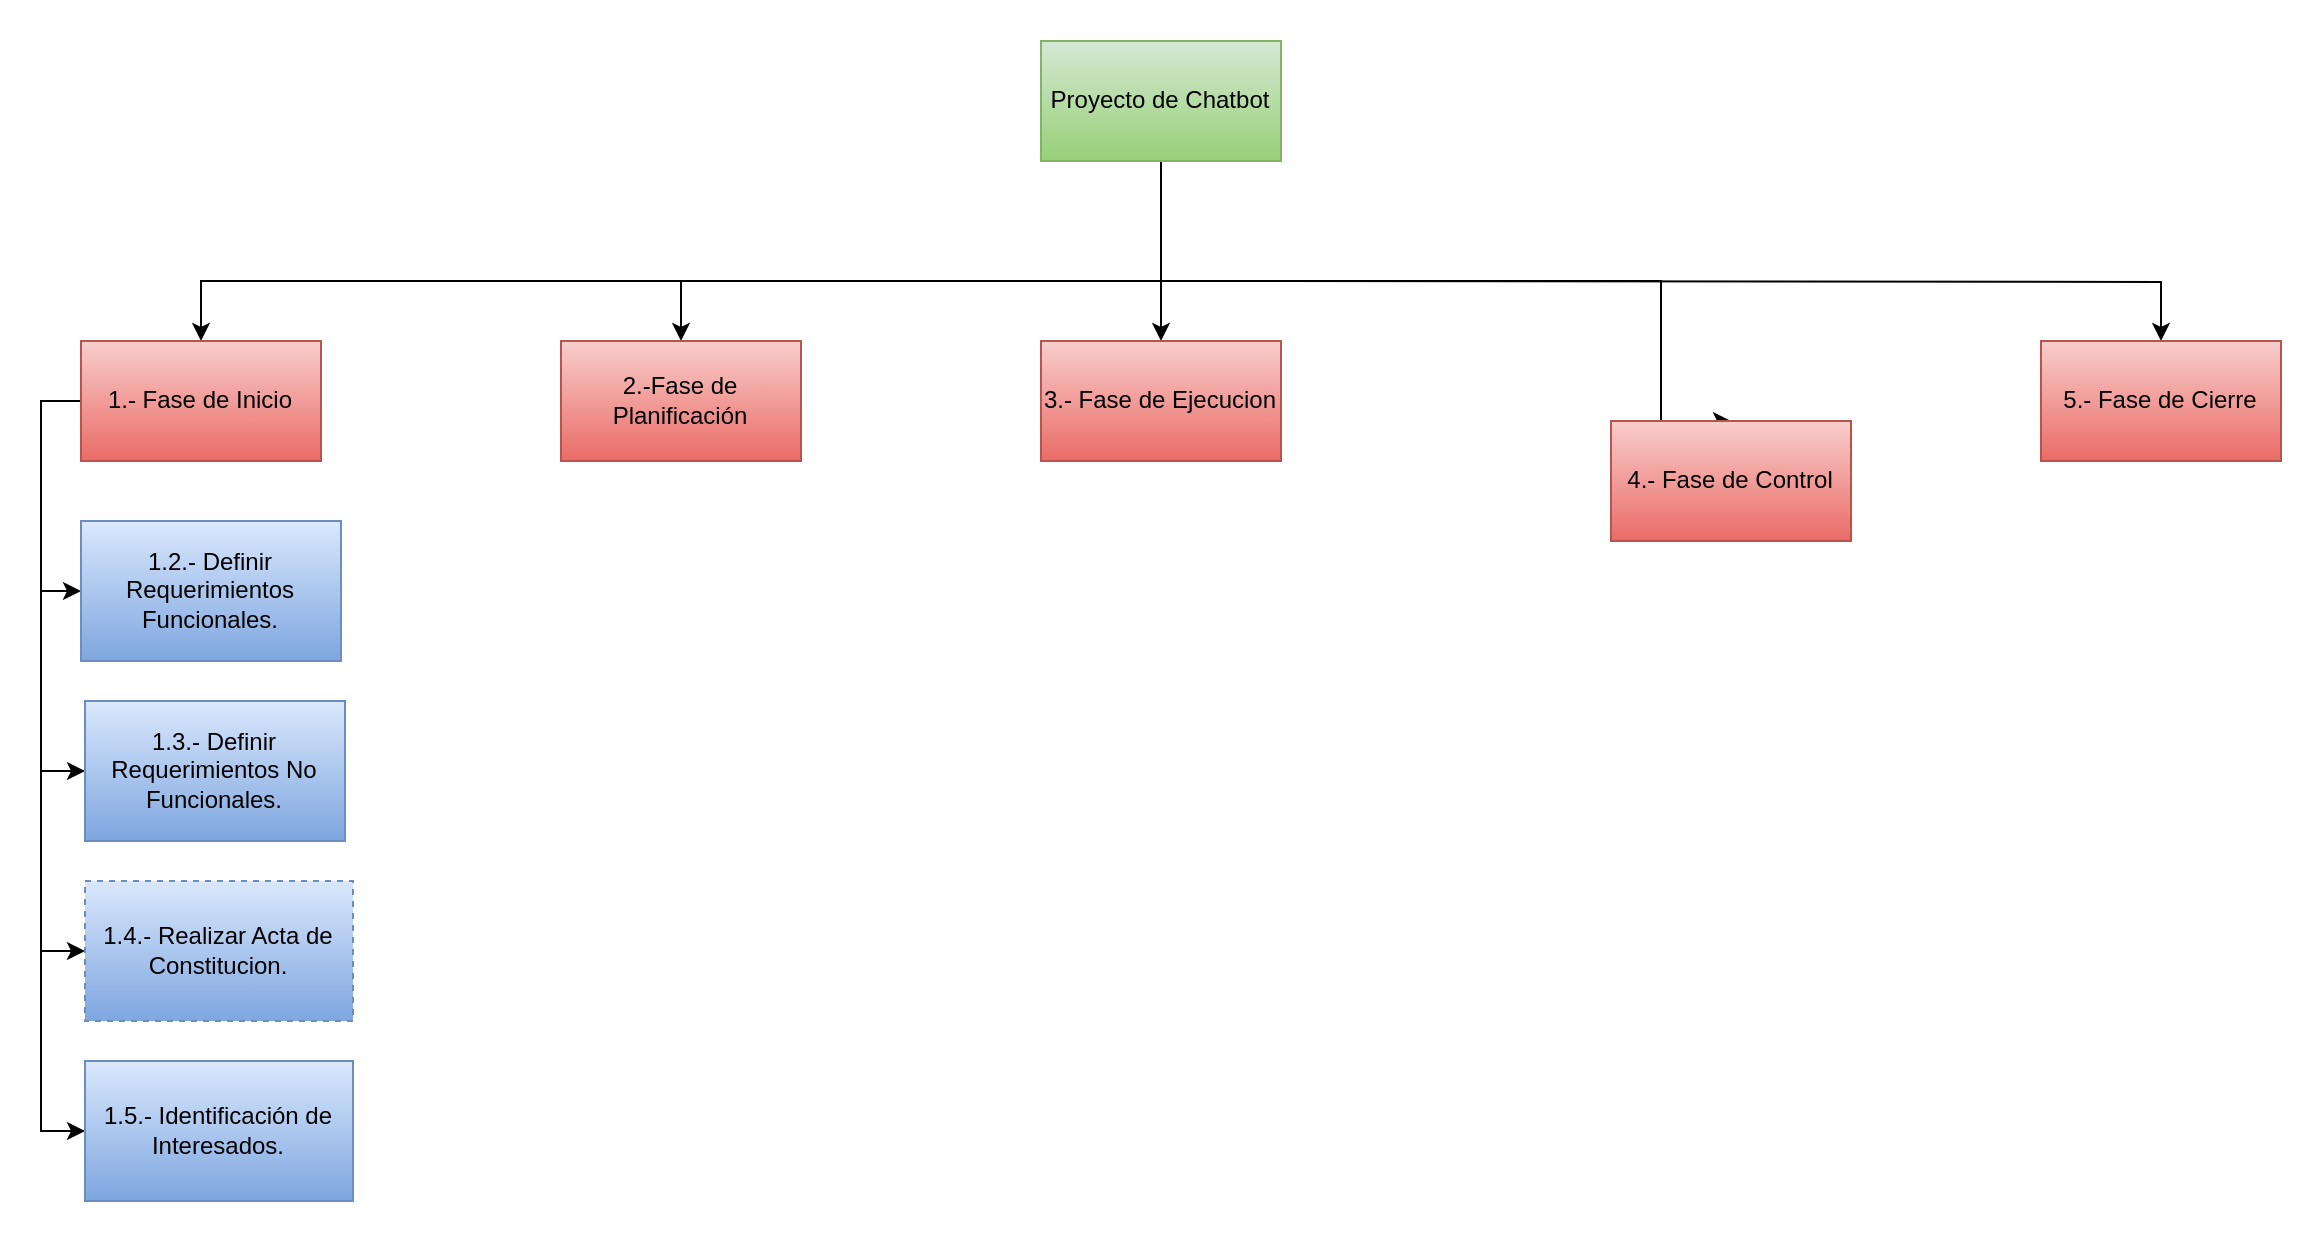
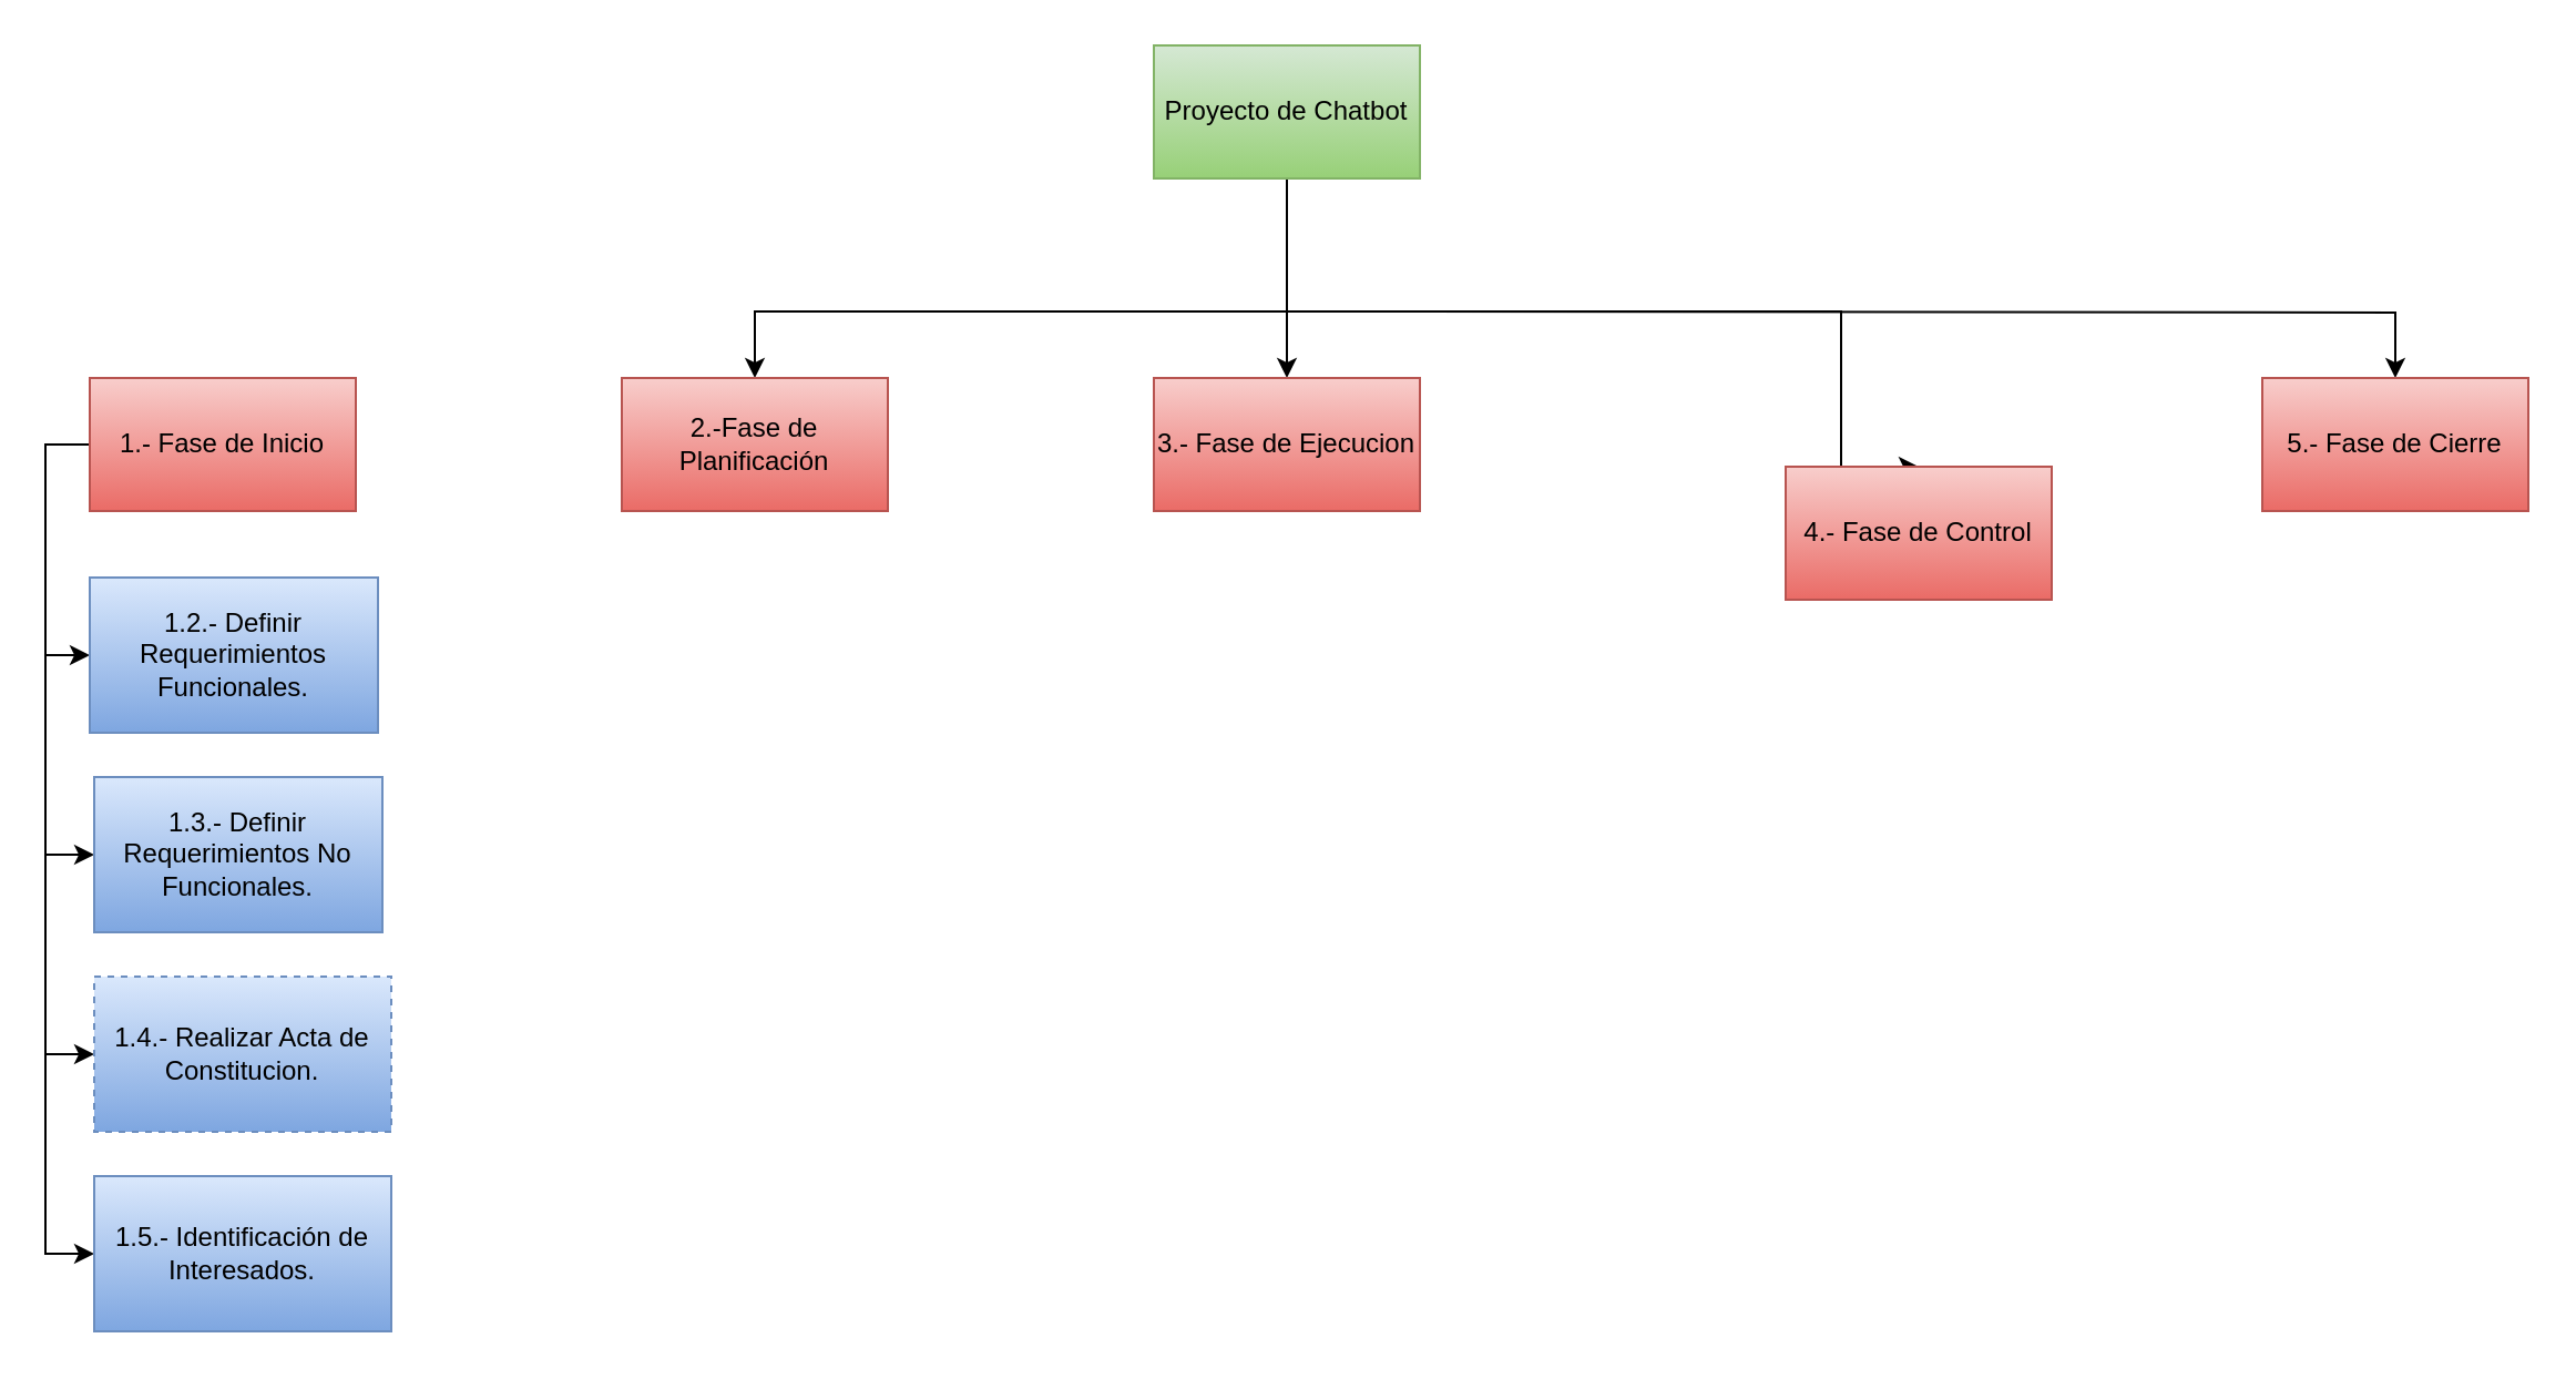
  <mxCell id="0" />
  <mxCell id="1" parent="0" />
  <mxCell id="2" style="edgeStyle=orthogonalEdgeStyle;rounded=0;orthogonalLoop=1;jettySize=auto;html=1;" edge="1" parent="1" source="7" target="13"><mxGeometry relative="1" as="geometry"><Array as="points"><mxPoint x="580" y="140" /><mxPoint x="340" y="140" /></Array></mxGeometry></mxCell>
  <mxCell id="3" style="edgeStyle=orthogonalEdgeStyle;rounded=0;orthogonalLoop=1;jettySize=auto;html=1;" edge="1" parent="1" source="7" target="16"><mxGeometry relative="1" as="geometry" /></mxCell>
- <mxCell id="4" style="edgeStyle=orthogonalEdgeStyle;rounded=0;orthogonalLoop=1;jettySize=auto;html=1;entryX=0.5;entryY=0;entryDx=0;entryDy=0;" edge="1" parent="1" source="7" target="12"><mxGeometry relative="1" as="geometry"><Array as="points"><mxPoint x="580" y="140" /><mxPoint x="100" y="140" /></Array></mxGeometry></mxCell>
  <mxCell id="5" style="edgeStyle=orthogonalEdgeStyle;rounded=0;orthogonalLoop=1;jettySize=auto;html=1;entryX=0.5;entryY=0;entryDx=0;entryDy=0;" edge="1" parent="1" source="7" target="14"><mxGeometry relative="1" as="geometry"><Array as="points"><mxPoint x="580" y="140" /><mxPoint x="830" y="140" /></Array></mxGeometry></mxCell>
  <mxCell id="6" style="edgeStyle=orthogonalEdgeStyle;rounded=0;orthogonalLoop=1;jettySize=auto;html=1;entryX=0.5;entryY=0;entryDx=0;entryDy=0;" edge="1" parent="1" target="15"><mxGeometry relative="1" as="geometry"><mxPoint x="640" y="140" as="sourcePoint" /><mxPoint x="1080" y="260" as="targetPoint" /></mxGeometry></mxCell>
  <mxCell id="7" value="Proyecto de Chatbot" style="rounded=0;whiteSpace=wrap;html=1;fillColor=#d5e8d4;strokeColor=#82b366;gradientColor=#97d077;" vertex="1" parent="1"><mxGeometry x="520" y="20" width="120" height="60" as="geometry" /></mxCell>
  <mxCell id="8" style="edgeStyle=orthogonalEdgeStyle;rounded=0;orthogonalLoop=1;jettySize=auto;html=1;entryX=0;entryY=0.5;entryDx=0;entryDy=0;" edge="1" parent="1" source="12" target="17"><mxGeometry relative="1" as="geometry"><Array as="points"><mxPoint x="20" y="200" /><mxPoint x="20" y="295" /></Array></mxGeometry></mxCell>
  <mxCell id="9" style="edgeStyle=orthogonalEdgeStyle;rounded=0;orthogonalLoop=1;jettySize=auto;html=1;entryX=0;entryY=0.5;entryDx=0;entryDy=0;" edge="1" parent="1" source="12" target="19"><mxGeometry relative="1" as="geometry"><Array as="points"><mxPoint x="20" y="200" /><mxPoint x="20" y="385" /></Array></mxGeometry></mxCell>
  <mxCell id="10" style="edgeStyle=orthogonalEdgeStyle;rounded=0;orthogonalLoop=1;jettySize=auto;html=1;entryX=0;entryY=0.5;entryDx=0;entryDy=0;" edge="1" parent="1" source="12" target="18"><mxGeometry relative="1" as="geometry"><Array as="points"><mxPoint x="20" y="200" /><mxPoint x="20" y="475" /></Array></mxGeometry></mxCell>
  <mxCell id="11" style="edgeStyle=orthogonalEdgeStyle;rounded=0;orthogonalLoop=1;jettySize=auto;html=1;entryX=0;entryY=0.5;entryDx=0;entryDy=0;" edge="1" parent="1" source="12" target="20"><mxGeometry relative="1" as="geometry"><Array as="points"><mxPoint x="20" y="200" /><mxPoint x="20" y="565" /></Array></mxGeometry></mxCell>
  <mxCell id="12" value="1.- Fase de Inicio" style="rounded=0;whiteSpace=wrap;html=1;fillColor=#f8cecc;strokeColor=#b85450;gradientColor=#ea6b66;" vertex="1" parent="1"><mxGeometry x="40" y="170" width="120" height="60" as="geometry" /></mxCell>
  <mxCell id="13" value="2.-Fase de Planificación" style="rounded=0;whiteSpace=wrap;html=1;fillColor=#f8cecc;strokeColor=#b85450;gradientColor=#ea6b66;" vertex="1" parent="1"><mxGeometry x="280" y="170" width="120" height="60" as="geometry" /></mxCell>
  <mxCell id="14" value="4.- Fase de Control" style="rounded=0;whiteSpace=wrap;html=1;fillColor=#f8cecc;strokeColor=#b85450;gradientColor=#ea6b66;" vertex="1" parent="1"><mxGeometry x="805" y="210" width="120" height="60" as="geometry" /></mxCell>
  <mxCell id="15" value="5.- Fase de Cierre" style="rounded=0;whiteSpace=wrap;html=1;fillColor=#f8cecc;strokeColor=#b85450;gradientColor=#ea6b66;" vertex="1" parent="1"><mxGeometry x="1020" y="170" width="120" height="60" as="geometry" /></mxCell>
  <mxCell id="16" value="3.- Fase de Ejecucion" style="rounded=0;whiteSpace=wrap;html=1;fillColor=#f8cecc;strokeColor=#b85450;gradientColor=#ea6b66;" vertex="1" parent="1"><mxGeometry x="520" y="170" width="120" height="60" as="geometry" /></mxCell>
  <mxCell id="17" value="1.2.- Definir Requerimientos Funcionales." style="rounded=0;whiteSpace=wrap;html=1;fillColor=#dae8fc;strokeColor=#6c8ebf;gradientColor=#7ea6e0;" vertex="1" parent="1"><mxGeometry x="40" y="260" width="130" height="70" as="geometry" /></mxCell>
  <mxCell id="18" value="1.4.- Realizar Acta de Constitucion." style="rounded=0;whiteSpace=wrap;html=1;fillColor=#dae8fc;strokeColor=#6c8ebf;gradientColor=#7ea6e0;dashed=1;" vertex="1" parent="1"><mxGeometry x="42" y="440" width="134" height="70" as="geometry" /></mxCell>
  <mxCell id="19" value="&lt;font style=&quot;color: light-dark(rgb(0, 0, 0), rgb(255, 255, 255));&quot;&gt;1.3.-&amp;nbsp;&lt;span style=&quot;background-color: transparent;&quot;&gt;Definir Requerimientos No Funcionales.&lt;/span&gt;&lt;/font&gt;" style="rounded=0;whiteSpace=wrap;html=1;fillColor=#dae8fc;strokeColor=#6c8ebf;gradientColor=#7ea6e0;" vertex="1" parent="1"><mxGeometry x="42" y="350" width="130" height="70" as="geometry" /></mxCell>
  <mxCell id="20" value="1.5.- Identificación de Interesados." style="rounded=0;whiteSpace=wrap;html=1;fillColor=#dae8fc;strokeColor=#6c8ebf;gradientColor=#7ea6e0;" vertex="1" parent="1"><mxGeometry x="42" y="530" width="134" height="70" as="geometry" /></mxCell>
